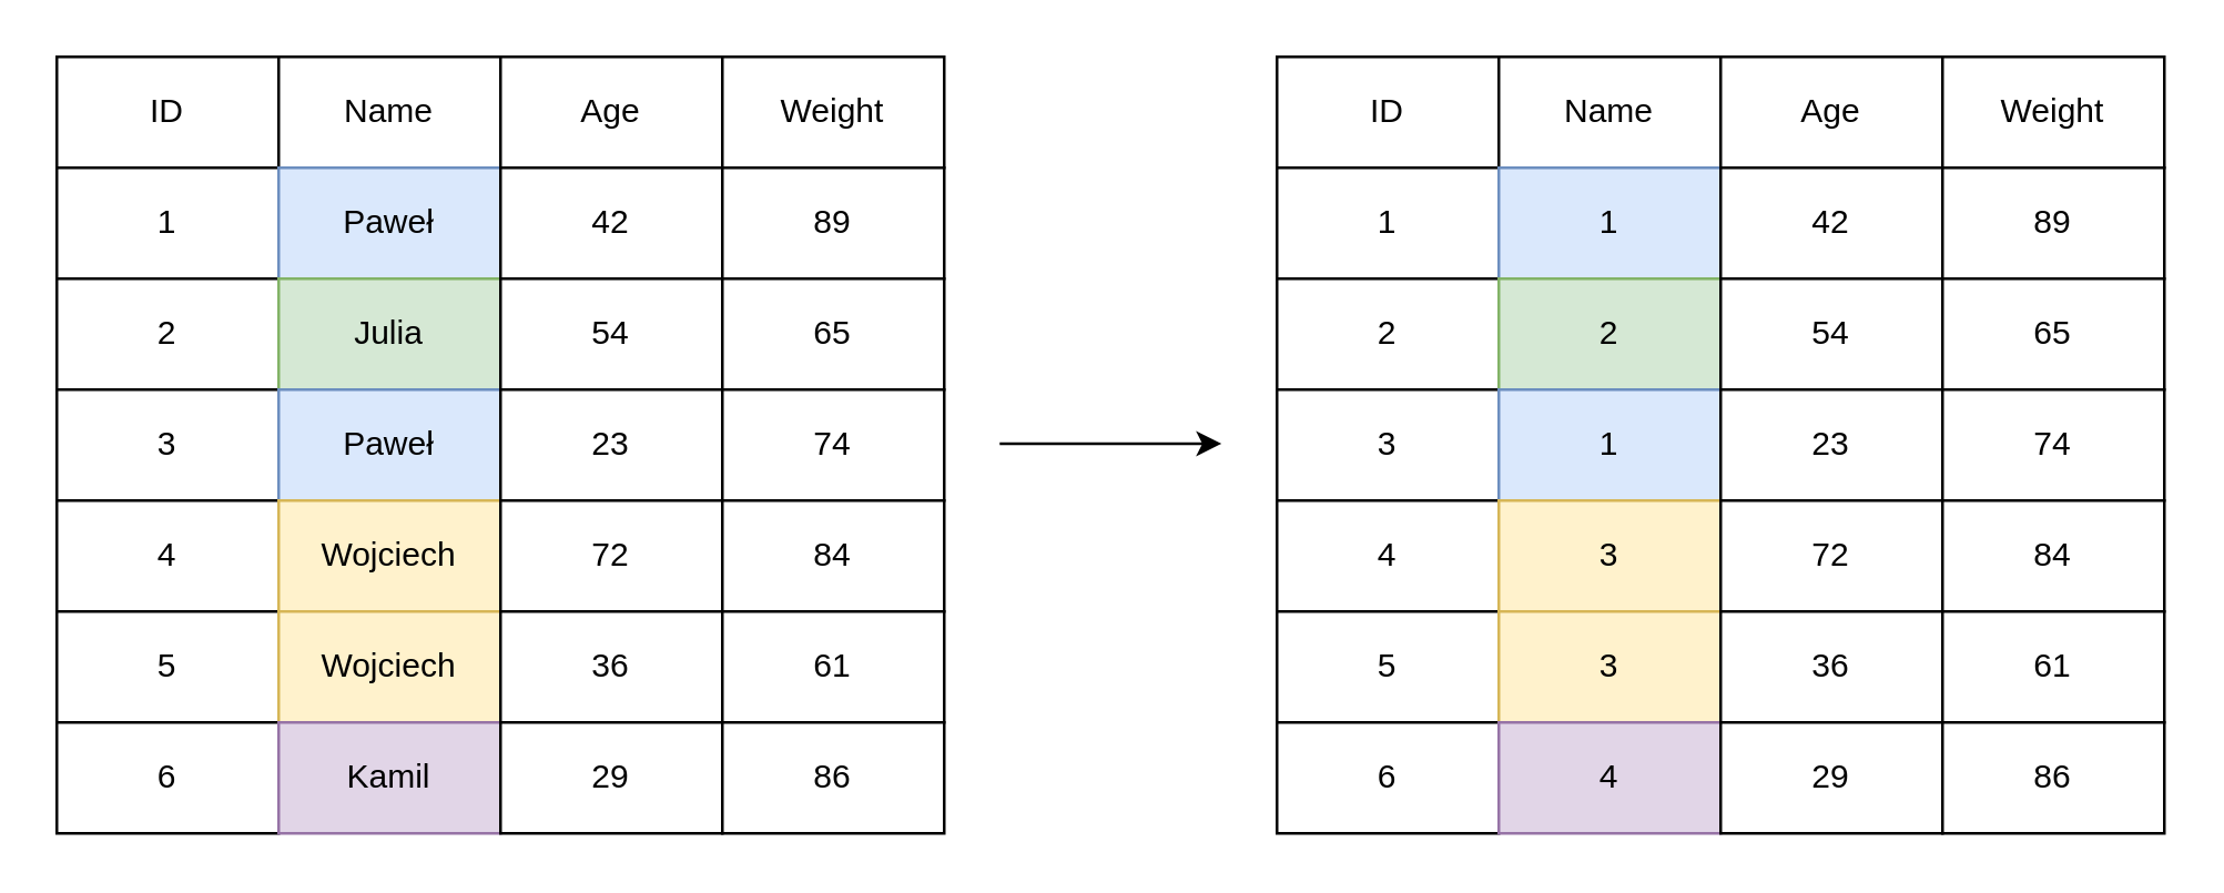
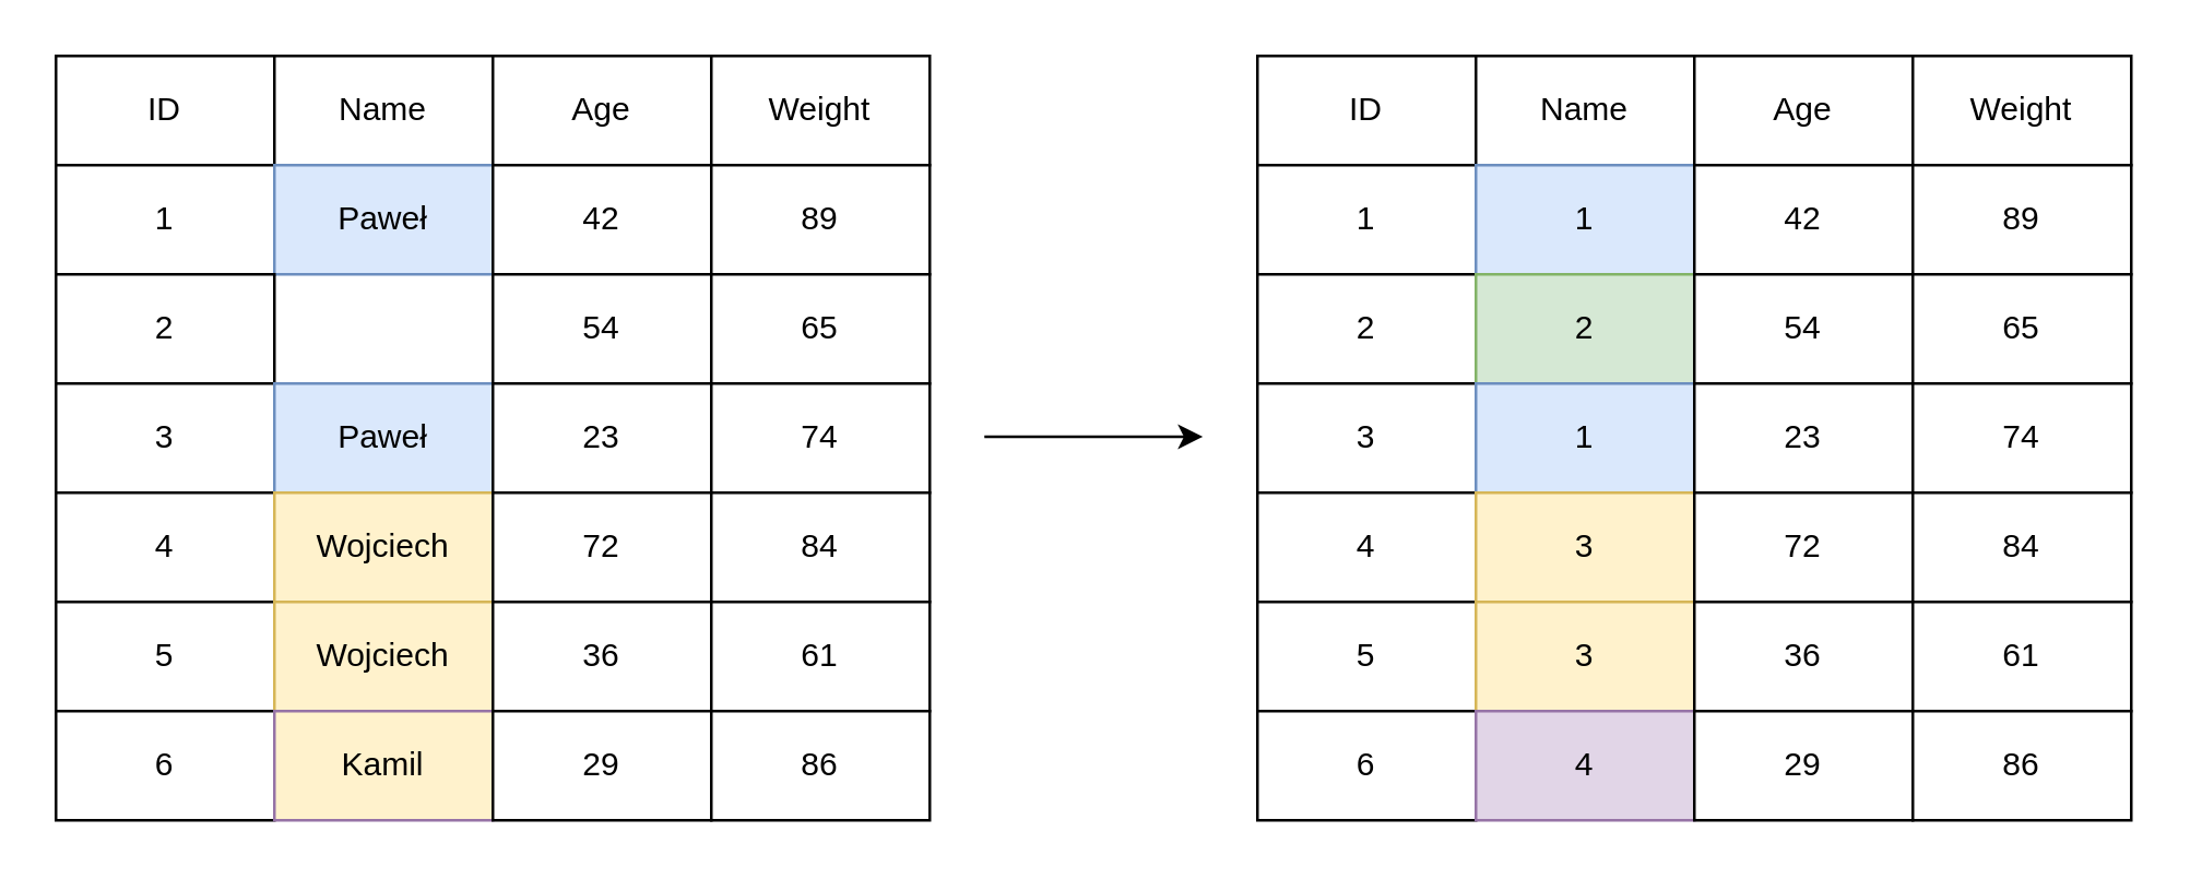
  <mxCell id="0" />
  <mxCell id="1" parent="0" />
  <mxCell id="2" value="ID" style="rounded=0;whiteSpace=wrap;html=1;" parent="1" vertex="1"><mxGeometry x="20" y="20" width="80" height="40" as="geometry" /></mxCell>
  <mxCell id="3" value="Name" style="rounded=0;whiteSpace=wrap;html=1;" parent="1" vertex="1"><mxGeometry x="100" y="20" width="80" height="40" as="geometry" /></mxCell>
  <mxCell id="4" value="Age" style="rounded=0;whiteSpace=wrap;html=1;" parent="1" vertex="1"><mxGeometry x="180" y="20" width="80" height="40" as="geometry" /></mxCell>
  <mxCell id="5" value="Weight" style="rounded=0;whiteSpace=wrap;html=1;" parent="1" vertex="1"><mxGeometry x="260" y="20" width="80" height="40" as="geometry" /></mxCell>
  <mxCell id="6" value="1" style="rounded=0;whiteSpace=wrap;html=1;" parent="1" vertex="1"><mxGeometry x="20" y="60" width="80" height="40" as="geometry" /></mxCell>
  <mxCell id="7" value="Paweł" style="rounded=0;whiteSpace=wrap;html=1;fillColor=#dae8fc;strokeColor=#6c8ebf;" parent="1" vertex="1"><mxGeometry x="100" y="60" width="80" height="40" as="geometry" /></mxCell>
  <mxCell id="8" value="42" style="rounded=0;whiteSpace=wrap;html=1;" parent="1" vertex="1"><mxGeometry x="180" y="60" width="80" height="40" as="geometry" /></mxCell>
  <mxCell id="9" value="89" style="rounded=0;whiteSpace=wrap;html=1;" parent="1" vertex="1"><mxGeometry x="260" y="60" width="80" height="40" as="geometry" /></mxCell>
  <mxCell id="10" value="2" style="rounded=0;whiteSpace=wrap;html=1;" parent="1" vertex="1"><mxGeometry x="20" y="100" width="80" height="40" as="geometry" /></mxCell>
- <mxCell id="11" value="Julia" style="rounded=0;whiteSpace=wrap;html=1;fillColor=#d5e8d4;strokeColor=#82b366;" parent="1" vertex="1"><mxGeometry x="100" y="100" width="80" height="40" as="geometry" /></mxCell>
  <mxCell id="12" value="54" style="rounded=0;whiteSpace=wrap;html=1;" parent="1" vertex="1"><mxGeometry x="180" y="100" width="80" height="40" as="geometry" /></mxCell>
  <mxCell id="13" value="65" style="rounded=0;whiteSpace=wrap;html=1;" parent="1" vertex="1"><mxGeometry x="260" y="100" width="80" height="40" as="geometry" /></mxCell>
  <mxCell id="14" value="3" style="rounded=0;whiteSpace=wrap;html=1;" parent="1" vertex="1"><mxGeometry x="20" y="140" width="80" height="40" as="geometry" /></mxCell>
  <mxCell id="15" value="Paweł" style="rounded=0;whiteSpace=wrap;html=1;fillColor=#dae8fc;strokeColor=#6c8ebf;" parent="1" vertex="1"><mxGeometry x="100" y="140" width="80" height="40" as="geometry" /></mxCell>
  <mxCell id="16" value="23" style="rounded=0;whiteSpace=wrap;html=1;" parent="1" vertex="1"><mxGeometry x="180" y="140" width="80" height="40" as="geometry" /></mxCell>
  <mxCell id="17" value="74" style="rounded=0;whiteSpace=wrap;html=1;" parent="1" vertex="1"><mxGeometry x="260" y="140" width="80" height="40" as="geometry" /></mxCell>
  <mxCell id="18" value="4" style="rounded=0;whiteSpace=wrap;html=1;" parent="1" vertex="1"><mxGeometry x="20" y="180" width="80" height="40" as="geometry" /></mxCell>
  <mxCell id="19" value="Wojciech" style="rounded=0;whiteSpace=wrap;html=1;fillColor=#fff2cc;strokeColor=#d6b656;" parent="1" vertex="1"><mxGeometry x="100" y="180" width="80" height="40" as="geometry" /></mxCell>
  <mxCell id="20" value="72" style="rounded=0;whiteSpace=wrap;html=1;" parent="1" vertex="1"><mxGeometry x="180" y="180" width="80" height="40" as="geometry" /></mxCell>
  <mxCell id="21" value="84" style="rounded=0;whiteSpace=wrap;html=1;" parent="1" vertex="1"><mxGeometry x="260" y="180" width="80" height="40" as="geometry" /></mxCell>
  <mxCell id="22" value="5" style="rounded=0;whiteSpace=wrap;html=1;" parent="1" vertex="1"><mxGeometry x="20" y="220" width="80" height="40" as="geometry" /></mxCell>
  <mxCell id="23" value="Wojciech" style="rounded=0;whiteSpace=wrap;html=1;fillColor=#fff2cc;strokeColor=#d6b656;" parent="1" vertex="1"><mxGeometry x="100" y="220" width="80" height="40" as="geometry" /></mxCell>
  <mxCell id="24" value="36" style="rounded=0;whiteSpace=wrap;html=1;" parent="1" vertex="1"><mxGeometry x="180" y="220" width="80" height="40" as="geometry" /></mxCell>
  <mxCell id="25" value="61" style="rounded=0;whiteSpace=wrap;html=1;" parent="1" vertex="1"><mxGeometry x="260" y="220" width="80" height="40" as="geometry" /></mxCell>
  <mxCell id="26" value="6" style="rounded=0;whiteSpace=wrap;html=1;" parent="1" vertex="1"><mxGeometry x="20" y="260" width="80" height="40" as="geometry" /></mxCell>
- <mxCell id="27" value="Kamil" style="rounded=0;whiteSpace=wrap;html=1;fillColor=#e1d5e7;strokeColor=#9673a6;" parent="1" vertex="1"><mxGeometry x="100" y="260" width="80" height="40" as="geometry" /></mxCell>
+ <mxCell id="27" value="Kamil" style="rounded=0;whiteSpace=wrap;html=1;fillColor=#fff2cc;strokeColor=#9673a6;" parent="1" vertex="1"><mxGeometry x="100" y="260" width="80" height="40" as="geometry" /></mxCell>
  <mxCell id="28" value="29" style="rounded=0;whiteSpace=wrap;html=1;" parent="1" vertex="1"><mxGeometry x="180" y="260" width="80" height="40" as="geometry" /></mxCell>
  <mxCell id="29" value="86" style="rounded=0;whiteSpace=wrap;html=1;" parent="1" vertex="1"><mxGeometry x="260" y="260" width="80" height="40" as="geometry" /></mxCell>
  <mxCell id="30" value="" style="endArrow=classic;html=1;rounded=0;" edge="1" parent="1"><mxGeometry width="50" height="50" relative="1" as="geometry"><mxPoint x="360" y="159.5" as="sourcePoint" /><mxPoint x="440" y="159.5" as="targetPoint" /></mxGeometry></mxCell>
  <mxCell id="31" value="ID" style="rounded=0;whiteSpace=wrap;html=1;" vertex="1" parent="1"><mxGeometry x="460" y="20" width="80" height="40" as="geometry" /></mxCell>
  <mxCell id="32" value="Name" style="rounded=0;whiteSpace=wrap;html=1;" vertex="1" parent="1"><mxGeometry x="540" y="20" width="80" height="40" as="geometry" /></mxCell>
  <mxCell id="33" value="Age" style="rounded=0;whiteSpace=wrap;html=1;" vertex="1" parent="1"><mxGeometry x="620" y="20" width="80" height="40" as="geometry" /></mxCell>
  <mxCell id="34" value="Weight" style="rounded=0;whiteSpace=wrap;html=1;" vertex="1" parent="1"><mxGeometry x="700" y="20" width="80" height="40" as="geometry" /></mxCell>
  <mxCell id="35" value="1" style="rounded=0;whiteSpace=wrap;html=1;" vertex="1" parent="1"><mxGeometry x="460" y="60" width="80" height="40" as="geometry" /></mxCell>
  <mxCell id="36" value="1" style="rounded=0;whiteSpace=wrap;html=1;fillColor=#dae8fc;strokeColor=#6c8ebf;" vertex="1" parent="1"><mxGeometry x="540" y="60" width="80" height="40" as="geometry" /></mxCell>
  <mxCell id="37" value="42" style="rounded=0;whiteSpace=wrap;html=1;" vertex="1" parent="1"><mxGeometry x="620" y="60" width="80" height="40" as="geometry" /></mxCell>
  <mxCell id="38" value="89" style="rounded=0;whiteSpace=wrap;html=1;" vertex="1" parent="1"><mxGeometry x="700" y="60" width="80" height="40" as="geometry" /></mxCell>
  <mxCell id="39" value="2" style="rounded=0;whiteSpace=wrap;html=1;" vertex="1" parent="1"><mxGeometry x="460" y="100" width="80" height="40" as="geometry" /></mxCell>
  <mxCell id="40" value="2" style="rounded=0;whiteSpace=wrap;html=1;fillColor=#d5e8d4;strokeColor=#82b366;" vertex="1" parent="1"><mxGeometry x="540" y="100" width="80" height="40" as="geometry" /></mxCell>
  <mxCell id="41" value="54" style="rounded=0;whiteSpace=wrap;html=1;" vertex="1" parent="1"><mxGeometry x="620" y="100" width="80" height="40" as="geometry" /></mxCell>
  <mxCell id="42" value="65" style="rounded=0;whiteSpace=wrap;html=1;" vertex="1" parent="1"><mxGeometry x="700" y="100" width="80" height="40" as="geometry" /></mxCell>
  <mxCell id="43" value="3" style="rounded=0;whiteSpace=wrap;html=1;" vertex="1" parent="1"><mxGeometry x="460" y="140" width="80" height="40" as="geometry" /></mxCell>
  <mxCell id="44" value="1" style="rounded=0;whiteSpace=wrap;html=1;fillColor=#dae8fc;strokeColor=#6c8ebf;" vertex="1" parent="1"><mxGeometry x="540" y="140" width="80" height="40" as="geometry" /></mxCell>
  <mxCell id="45" value="23" style="rounded=0;whiteSpace=wrap;html=1;" vertex="1" parent="1"><mxGeometry x="620" y="140" width="80" height="40" as="geometry" /></mxCell>
  <mxCell id="46" value="74" style="rounded=0;whiteSpace=wrap;html=1;" vertex="1" parent="1"><mxGeometry x="700" y="140" width="80" height="40" as="geometry" /></mxCell>
  <mxCell id="47" value="4" style="rounded=0;whiteSpace=wrap;html=1;" vertex="1" parent="1"><mxGeometry x="460" y="180" width="80" height="40" as="geometry" /></mxCell>
  <mxCell id="48" value="3" style="rounded=0;whiteSpace=wrap;html=1;fillColor=#fff2cc;strokeColor=#d6b656;" vertex="1" parent="1"><mxGeometry x="540" y="180" width="80" height="40" as="geometry" /></mxCell>
  <mxCell id="49" value="72" style="rounded=0;whiteSpace=wrap;html=1;" vertex="1" parent="1"><mxGeometry x="620" y="180" width="80" height="40" as="geometry" /></mxCell>
  <mxCell id="50" value="84" style="rounded=0;whiteSpace=wrap;html=1;" vertex="1" parent="1"><mxGeometry x="700" y="180" width="80" height="40" as="geometry" /></mxCell>
  <mxCell id="51" value="5" style="rounded=0;whiteSpace=wrap;html=1;" vertex="1" parent="1"><mxGeometry x="460" y="220" width="80" height="40" as="geometry" /></mxCell>
  <mxCell id="52" value="3" style="rounded=0;whiteSpace=wrap;html=1;fillColor=#fff2cc;strokeColor=#d6b656;" vertex="1" parent="1"><mxGeometry x="540" y="220" width="80" height="40" as="geometry" /></mxCell>
  <mxCell id="53" value="36" style="rounded=0;whiteSpace=wrap;html=1;" vertex="1" parent="1"><mxGeometry x="620" y="220" width="80" height="40" as="geometry" /></mxCell>
  <mxCell id="54" value="61" style="rounded=0;whiteSpace=wrap;html=1;" vertex="1" parent="1"><mxGeometry x="700" y="220" width="80" height="40" as="geometry" /></mxCell>
  <mxCell id="55" value="6" style="rounded=0;whiteSpace=wrap;html=1;" vertex="1" parent="1"><mxGeometry x="460" y="260" width="80" height="40" as="geometry" /></mxCell>
  <mxCell id="56" value="4" style="rounded=0;whiteSpace=wrap;html=1;fillColor=#e1d5e7;strokeColor=#9673a6;" vertex="1" parent="1"><mxGeometry x="540" y="260" width="80" height="40" as="geometry" /></mxCell>
  <mxCell id="57" value="29" style="rounded=0;whiteSpace=wrap;html=1;" vertex="1" parent="1"><mxGeometry x="620" y="260" width="80" height="40" as="geometry" /></mxCell>
  <mxCell id="58" value="86" style="rounded=0;whiteSpace=wrap;html=1;" vertex="1" parent="1"><mxGeometry x="700" y="260" width="80" height="40" as="geometry" /></mxCell>
